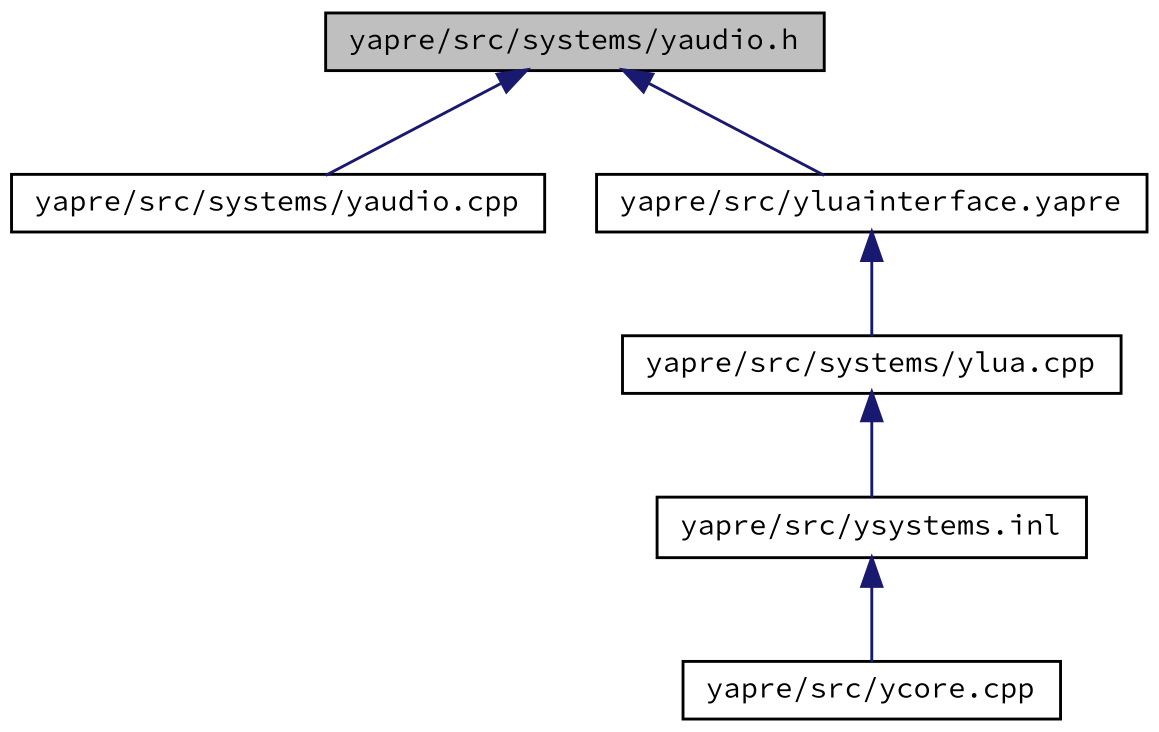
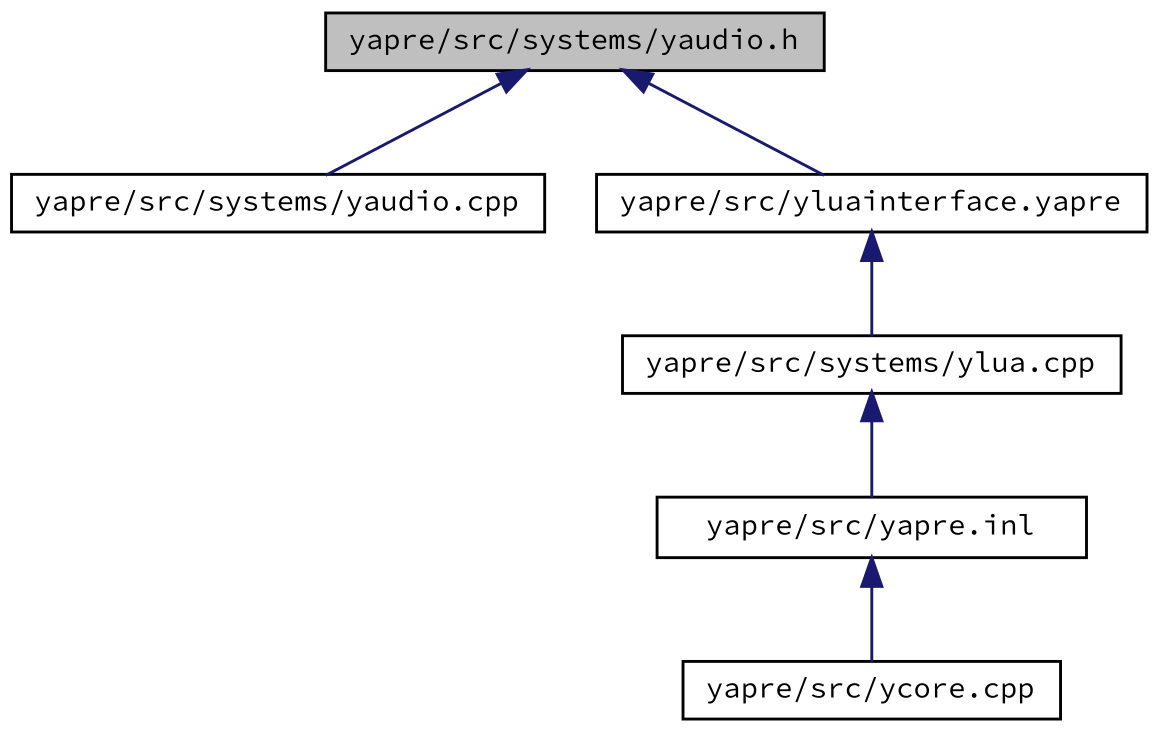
  digraph {
    fontname="Source Code Pro"
    node [color=black fontname="Source Code Pro" fontsize=10 shape=record]
    edge [color=midnightblue dir=back fontname="Source Code Pro" fontsize=10 labelfontname=Helvetica labelfontsize=10 style=solid]
    n1 [fillcolor=grey75 fontcolor=black height=0.2 label="yapre/src/systems/yaudio.h" style=filled width=0.4]
    n2 [height=0.2 label="yapre/src/systems/yaudio.cpp" width=0.4]
    n3 [height=0.2 label="yapre/src/yluainterface.yapre" width=0.4]
-   n4 [height=0.2 label="yapre/src/ysystems.inl" width=0.4]
+   n4 [height=0.2 label="yapre/src/yapre.inl" width=0.4]
    n5 [height=0.2 label="yapre/src/ycore.cpp" width=0.4]
    n6 [height=0.2 label="yapre/src/systems/ylua.cpp" width=0.4]
    n1 -> n2
    n1 -> n3
    n3 -> n6
    n4 -> n5
    n6 -> n4
  }
